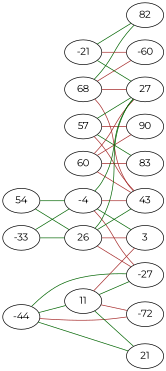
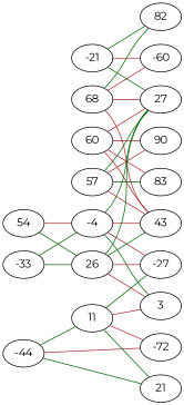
  graph {
    fontname=Montserrat
    rankdir=LR
    node [fontname=Montserrat]
    edge [color=brown fontname=Montserrat]
    68
    82
    -60
    27
    43
    -21
    57
    90
    83
    60
    n11 [label=-4]
    -33
    26
    -27
    3
    54
    -44
    -72
    21
    11
    68 -- 82 [color=darkgreen]
    68 -- -60
    68 -- 27
    68 -- 43
    -21 -- 82 [color=darkgreen]
    -21 -- -60
    -21 -- 27 [color=darkgreen]
    57 -- 27 [color=darkgreen]
    57 -- 43
    57 -- 90
    57 -- 83 [color=darkgreen]
    60 -- 27
    60 -- 43
    60 -- 90
    60 -- 83
    n11 -- 27 [color=darkgreen]
    n11 -- 43
    n11 -- -27
    n11 -- 3 [color=darkgreen]
    -33 -- n11 [color=darkgreen]
    -33 -- 26 [color=darkgreen]
    26 -- 27 [color=darkgreen]
    26 -- 43 [color=darkgreen]
    26 -- -27
    26 -- 3
-   54 -- n11 [color=darkgreen]
+   54 -- n11
    54 -- 26 [color=darkgreen]
-   -44 -- -27 [color=darkgreen]
    -44 -- -72
    -44 -- 21 [color=darkgreen]
    -44 -- 11 [color=darkgreen]
    11 -- -27 [color=darkgreen]
    11 -- 3
    11 -- -72
    11 -- 21 [color=darkgreen]
  }
